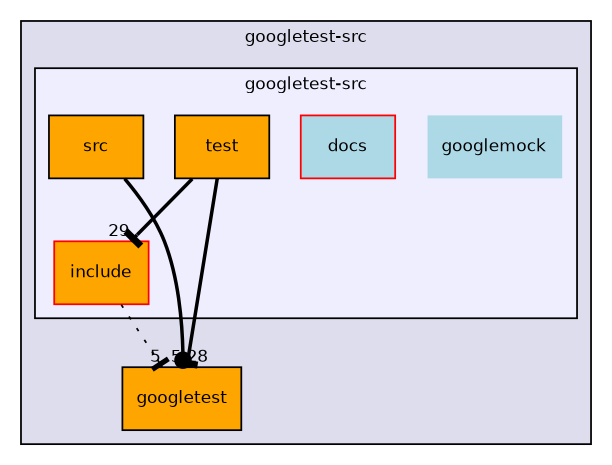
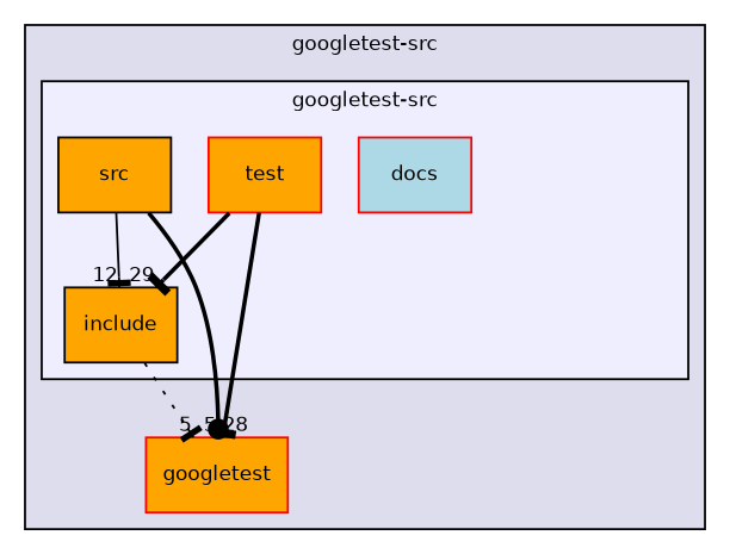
  digraph {
    compound=true
    node [fillcolor=orange fontname=Helvetica fontsize=10 shape=box style=filled]
    edge [arrowhead=tee headlabel=5 labeldistance=1.5 labelfontname=Helvetica labelfontsize=10 style=bold]
-   n1 [fillcolor=lightblue label=googlemock shape=plaintext]
    n2 [color=red fillcolor=lightblue label=docs]
-   n3 [color=red label=include]
+   n3 [color=black label=include]
    n4 [label=src]
-   n5 [label=test]
-   n6 [color=black label=googletest]
+   n5 [label=test color=red]
+   n6 [color=red label=googletest]
    subgraph cluster_1 {
      bgcolor="#ddddee"
      fontname=Helvetica
      fontsize=10
      label="googletest-src"
      pencolor=black
      n6
      subgraph cluster_2 {
        bgcolor="#eeeeff"
        fontname=Helvetica
        fontsize=10
        label="googletest-src"
        pencolor=black
-       n1
        n2
        n3
        n4
        n5
      }
    }
    n3 -> n6 [style=dotted]
+   n4 -> n3 [headlabel=12 style=solid]
    n4 -> n6 [arrowhead=dot]
    n5 -> n3 [headlabel=29]
    n5 -> n6 [headlabel=28]
  }
